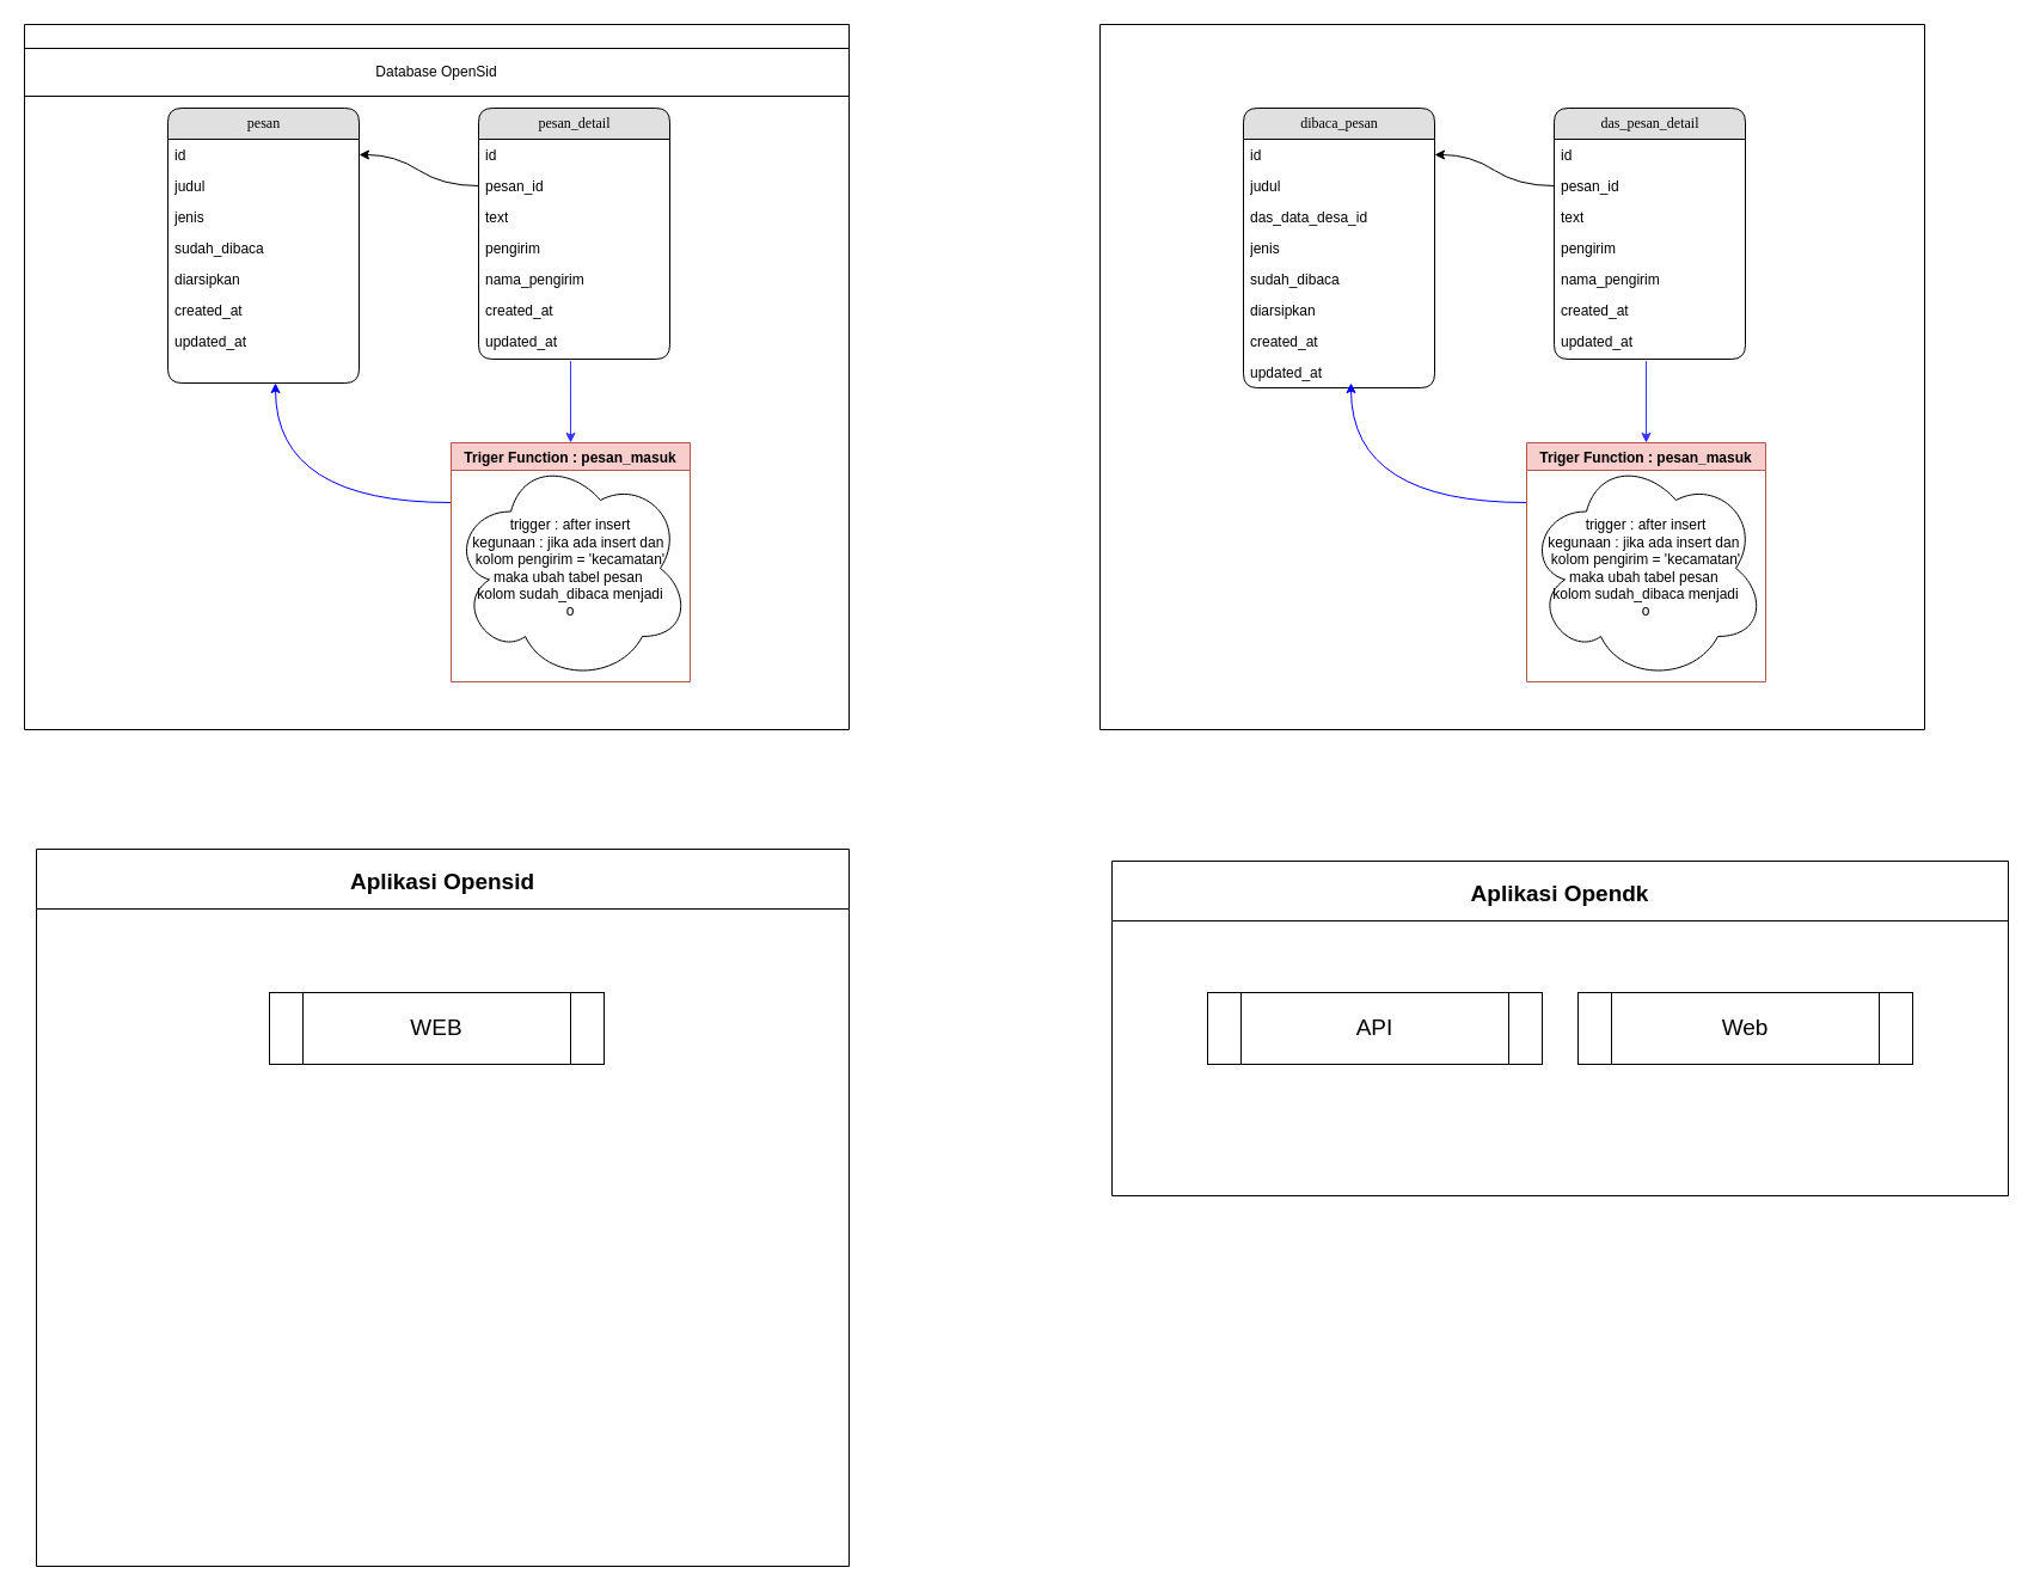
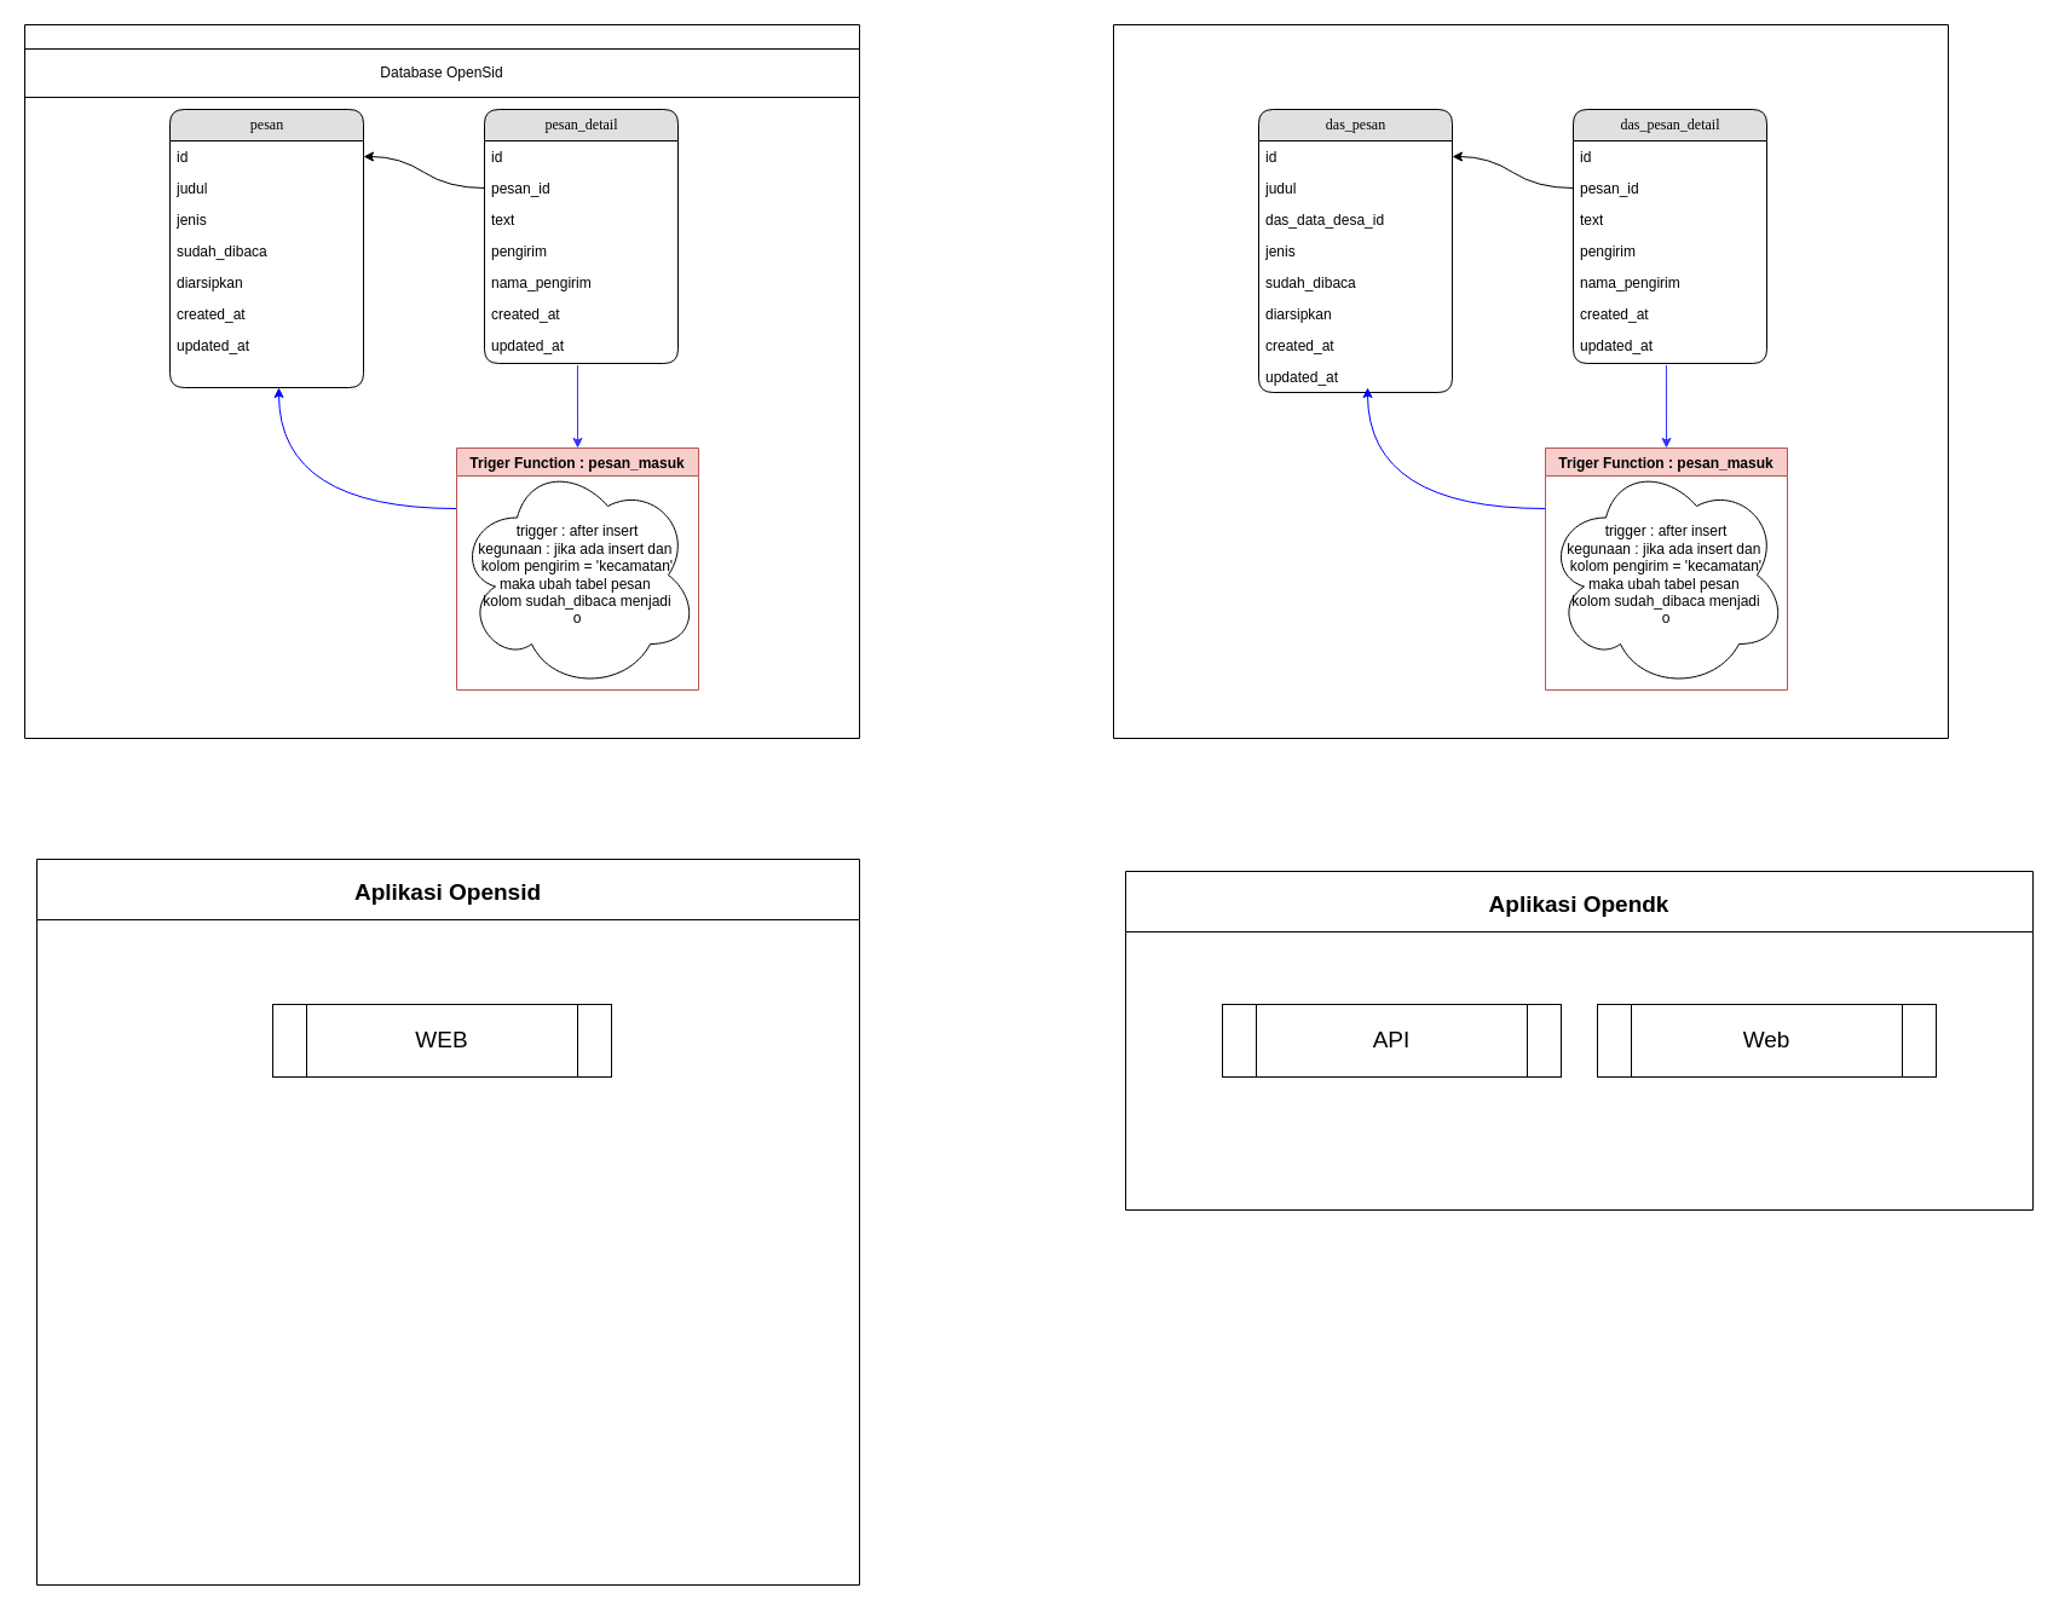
  <mxCell id="0" />
  <mxCell id="1" parent="0" />
  <mxCell id="2" value="" style="swimlane;startSize=0;" parent="1" vertex="1"><mxGeometry x="20" y="20" width="690" height="590" as="geometry"><mxRectangle x="10" y="100" width="50" height="40" as="alternateBounds" /></mxGeometry></mxCell>
  <mxCell id="3" value="pesan" style="swimlane;html=1;fontStyle=0;childLayout=stackLayout;horizontal=1;startSize=26;fillColor=#e0e0e0;horizontalStack=0;resizeParent=1;resizeLast=0;collapsible=1;marginBottom=0;swimlaneFillColor=#ffffff;align=center;rounded=1;shadow=0;comic=0;labelBackgroundColor=none;strokeWidth=1;fontFamily=Verdana;fontSize=12" parent="2" vertex="1"><mxGeometry x="120" y="70" width="160" height="230" as="geometry" /></mxCell>
  <mxCell id="4" value="id" style="text;html=1;strokeColor=none;fillColor=none;spacingLeft=4;spacingRight=4;whiteSpace=wrap;overflow=hidden;rotatable=0;points=[[0,0.5],[1,0.5]];portConstraint=eastwest;" parent="3" vertex="1"><mxGeometry y="26" width="160" height="26" as="geometry" /></mxCell>
  <mxCell id="5" value="judul" style="text;html=1;strokeColor=none;fillColor=none;spacingLeft=4;spacingRight=4;whiteSpace=wrap;overflow=hidden;rotatable=0;points=[[0,0.5],[1,0.5]];portConstraint=eastwest;" parent="3" vertex="1"><mxGeometry y="52" width="160" height="26" as="geometry" /></mxCell>
  <mxCell id="6" value="jenis" style="text;html=1;strokeColor=none;fillColor=none;spacingLeft=4;spacingRight=4;whiteSpace=wrap;overflow=hidden;rotatable=0;points=[[0,0.5],[1,0.5]];portConstraint=eastwest;" parent="3" vertex="1"><mxGeometry y="78" width="160" height="26" as="geometry" /></mxCell>
  <mxCell id="7" value="sudah_dibaca" style="text;html=1;strokeColor=none;fillColor=none;spacingLeft=4;spacingRight=4;whiteSpace=wrap;overflow=hidden;rotatable=0;points=[[0,0.5],[1,0.5]];portConstraint=eastwest;" parent="3" vertex="1"><mxGeometry y="104" width="160" height="26" as="geometry" /></mxCell>
  <mxCell id="8" value="diarsipkan" style="text;html=1;strokeColor=none;fillColor=none;spacingLeft=4;spacingRight=4;whiteSpace=wrap;overflow=hidden;rotatable=0;points=[[0,0.5],[1,0.5]];portConstraint=eastwest;" parent="3" vertex="1"><mxGeometry y="130" width="160" height="26" as="geometry" /></mxCell>
  <mxCell id="9" value="created_at" style="text;html=1;strokeColor=none;fillColor=none;spacingLeft=4;spacingRight=4;whiteSpace=wrap;overflow=hidden;rotatable=0;points=[[0,0.5],[1,0.5]];portConstraint=eastwest;" parent="3" vertex="1"><mxGeometry y="156" width="160" height="26" as="geometry" /></mxCell>
  <mxCell id="10" value="updated_at" style="text;html=1;strokeColor=none;fillColor=none;spacingLeft=4;spacingRight=4;whiteSpace=wrap;overflow=hidden;rotatable=0;points=[[0,0.5],[1,0.5]];portConstraint=eastwest;" parent="3" vertex="1"><mxGeometry y="182" width="160" height="26" as="geometry" /></mxCell>
  <mxCell id="11" style="orthogonalLoop=1;jettySize=auto;html=1;exitX=0.481;exitY=1.138;exitDx=0;exitDy=0;entryX=0.5;entryY=0;entryDx=0;entryDy=0;exitPerimeter=0;strokeColor=#3333FF;" parent="2" source="19" target="22" edge="1"><mxGeometry relative="1" as="geometry" /></mxCell>
  <mxCell id="12" value="pesan_detail" style="swimlane;html=1;fontStyle=0;childLayout=stackLayout;horizontal=1;startSize=26;fillColor=#e0e0e0;horizontalStack=0;resizeParent=1;resizeLast=0;collapsible=1;marginBottom=0;swimlaneFillColor=#ffffff;align=center;rounded=1;shadow=0;comic=0;labelBackgroundColor=none;strokeWidth=1;fontFamily=Verdana;fontSize=12" parent="2" vertex="1"><mxGeometry x="380" y="70" width="160" height="210" as="geometry" /></mxCell>
  <mxCell id="13" value="id" style="text;html=1;strokeColor=none;fillColor=none;spacingLeft=4;spacingRight=4;whiteSpace=wrap;overflow=hidden;rotatable=0;points=[[0,0.5],[1,0.5]];portConstraint=eastwest;" parent="12" vertex="1"><mxGeometry y="26" width="160" height="26" as="geometry" /></mxCell>
  <mxCell id="14" value="pesan_id" style="text;html=1;strokeColor=none;fillColor=none;spacingLeft=4;spacingRight=4;whiteSpace=wrap;overflow=hidden;rotatable=0;points=[[0,0.5],[1,0.5]];portConstraint=eastwest;" parent="12" vertex="1"><mxGeometry y="52" width="160" height="26" as="geometry" /></mxCell>
  <mxCell id="15" value="text" style="text;html=1;strokeColor=none;fillColor=none;spacingLeft=4;spacingRight=4;whiteSpace=wrap;overflow=hidden;rotatable=0;points=[[0,0.5],[1,0.5]];portConstraint=eastwest;" parent="12" vertex="1"><mxGeometry y="78" width="160" height="26" as="geometry" /></mxCell>
  <mxCell id="16" value="pengirim" style="text;html=1;strokeColor=none;fillColor=none;spacingLeft=4;spacingRight=4;whiteSpace=wrap;overflow=hidden;rotatable=0;points=[[0,0.5],[1,0.5]];portConstraint=eastwest;" parent="12" vertex="1"><mxGeometry y="104" width="160" height="26" as="geometry" /></mxCell>
  <mxCell id="17" value="nama_pengirim" style="text;html=1;strokeColor=none;fillColor=none;spacingLeft=4;spacingRight=4;whiteSpace=wrap;overflow=hidden;rotatable=0;points=[[0,0.5],[1,0.5]];portConstraint=eastwest;" parent="12" vertex="1"><mxGeometry y="130" width="160" height="26" as="geometry" /></mxCell>
  <mxCell id="18" value="created_at" style="text;html=1;strokeColor=none;fillColor=none;spacingLeft=4;spacingRight=4;whiteSpace=wrap;overflow=hidden;rotatable=0;points=[[0,0.5],[1,0.5]];portConstraint=eastwest;" parent="12" vertex="1"><mxGeometry y="156" width="160" height="26" as="geometry" /></mxCell>
  <mxCell id="19" value="updated_at" style="text;html=1;strokeColor=none;fillColor=none;spacingLeft=4;spacingRight=4;whiteSpace=wrap;overflow=hidden;rotatable=0;points=[[0,0.5],[1,0.5]];portConstraint=eastwest;" parent="12" vertex="1"><mxGeometry y="182" width="160" height="26" as="geometry" /></mxCell>
  <mxCell id="20" style="edgeStyle=entityRelationEdgeStyle;curved=1;orthogonalLoop=1;jettySize=auto;html=1;exitX=0;exitY=0.5;exitDx=0;exitDy=0;entryX=1;entryY=0.5;entryDx=0;entryDy=0;" parent="2" source="14" target="4" edge="1"><mxGeometry relative="1" as="geometry" /></mxCell>
  <mxCell id="21" style="edgeStyle=orthogonalEdgeStyle;orthogonalLoop=1;jettySize=auto;html=1;exitX=0;exitY=0.25;exitDx=0;exitDy=0;curved=1;strokeColor=#0000FF;" parent="2" source="22" edge="1"><mxGeometry relative="1" as="geometry"><mxPoint x="210" y="300" as="targetPoint" /></mxGeometry></mxCell>
  <mxCell id="22" value="Triger Function : pesan_masuk" style="swimlane;fillColor=#f8cecc;strokeColor=#b85450;" parent="2" vertex="1"><mxGeometry x="357" y="350" width="200" height="200" as="geometry" /></mxCell>
  <mxCell id="23" value="trigger : after insert&lt;br&gt;kegunaan : jika ada insert dan&amp;nbsp;&lt;br&gt;kolom pengirim = 'kecamatan'&lt;br&gt;maka ubah tabel pesan&amp;nbsp;&lt;br&gt;kolom sudah_dibaca menjadi&lt;br&gt;o" style="ellipse;shape=cloud;whiteSpace=wrap;html=1;" parent="22" vertex="1"><mxGeometry y="10" width="200" height="190" as="geometry" /></mxCell>
  <mxCell id="24" value="Database OpenSid" style="whiteSpace=wrap;html=1;" parent="1" vertex="1"><mxGeometry x="20" y="40" width="690" height="40" as="geometry" /></mxCell>
  <mxCell id="25" value="" style="swimlane;startSize=0;" parent="1" vertex="1"><mxGeometry x="920" y="20" width="690" height="590" as="geometry"><mxRectangle x="10" y="100" width="50" height="40" as="alternateBounds" /></mxGeometry></mxCell>
- <mxCell id="26" value="dibaca_pesan" style="swimlane;html=1;fontStyle=0;childLayout=stackLayout;horizontal=1;startSize=26;fillColor=#e0e0e0;horizontalStack=0;resizeParent=1;resizeLast=0;collapsible=1;marginBottom=0;swimlaneFillColor=#ffffff;align=center;rounded=1;shadow=0;comic=0;labelBackgroundColor=none;strokeWidth=1;fontFamily=Verdana;fontSize=12" parent="25" vertex="1"><mxGeometry x="120" y="70" width="160" height="234" as="geometry" /></mxCell>
+ <mxCell id="26" value="das_pesan" style="swimlane;html=1;fontStyle=0;childLayout=stackLayout;horizontal=1;startSize=26;fillColor=#e0e0e0;horizontalStack=0;resizeParent=1;resizeLast=0;collapsible=1;marginBottom=0;swimlaneFillColor=#ffffff;align=center;rounded=1;shadow=0;comic=0;labelBackgroundColor=none;strokeWidth=1;fontFamily=Verdana;fontSize=12" parent="25" vertex="1"><mxGeometry x="120" y="70" width="160" height="234" as="geometry" /></mxCell>
  <mxCell id="27" value="id" style="text;html=1;strokeColor=none;fillColor=none;spacingLeft=4;spacingRight=4;whiteSpace=wrap;overflow=hidden;rotatable=0;points=[[0,0.5],[1,0.5]];portConstraint=eastwest;" parent="26" vertex="1"><mxGeometry y="26" width="160" height="26" as="geometry" /></mxCell>
  <mxCell id="28" value="judul" style="text;html=1;strokeColor=none;fillColor=none;spacingLeft=4;spacingRight=4;whiteSpace=wrap;overflow=hidden;rotatable=0;points=[[0,0.5],[1,0.5]];portConstraint=eastwest;" parent="26" vertex="1"><mxGeometry y="52" width="160" height="26" as="geometry" /></mxCell>
  <mxCell id="29" value="das_data_desa_id" style="text;html=1;strokeColor=none;fillColor=none;spacingLeft=4;spacingRight=4;whiteSpace=wrap;overflow=hidden;rotatable=0;points=[[0,0.5],[1,0.5]];portConstraint=eastwest;" parent="26" vertex="1"><mxGeometry y="78" width="160" height="26" as="geometry" /></mxCell>
  <mxCell id="30" value="jenis" style="text;html=1;strokeColor=none;fillColor=none;spacingLeft=4;spacingRight=4;whiteSpace=wrap;overflow=hidden;rotatable=0;points=[[0,0.5],[1,0.5]];portConstraint=eastwest;" parent="26" vertex="1"><mxGeometry y="104" width="160" height="26" as="geometry" /></mxCell>
  <mxCell id="31" value="sudah_dibaca" style="text;html=1;strokeColor=none;fillColor=none;spacingLeft=4;spacingRight=4;whiteSpace=wrap;overflow=hidden;rotatable=0;points=[[0,0.5],[1,0.5]];portConstraint=eastwest;" parent="26" vertex="1"><mxGeometry y="130" width="160" height="26" as="geometry" /></mxCell>
  <mxCell id="32" value="diarsipkan" style="text;html=1;strokeColor=none;fillColor=none;spacingLeft=4;spacingRight=4;whiteSpace=wrap;overflow=hidden;rotatable=0;points=[[0,0.5],[1,0.5]];portConstraint=eastwest;" vertex="1" parent="26"><mxGeometry y="156" width="160" height="26" as="geometry" /></mxCell>
  <mxCell id="33" value="created_at" style="text;html=1;strokeColor=none;fillColor=none;spacingLeft=4;spacingRight=4;whiteSpace=wrap;overflow=hidden;rotatable=0;points=[[0,0.5],[1,0.5]];portConstraint=eastwest;" parent="26" vertex="1"><mxGeometry y="182" width="160" height="26" as="geometry" /></mxCell>
  <mxCell id="34" value="updated_at" style="text;html=1;strokeColor=none;fillColor=none;spacingLeft=4;spacingRight=4;whiteSpace=wrap;overflow=hidden;rotatable=0;points=[[0,0.5],[1,0.5]];portConstraint=eastwest;" parent="26" vertex="1"><mxGeometry y="208" width="160" height="26" as="geometry" /></mxCell>
  <mxCell id="35" style="orthogonalLoop=1;jettySize=auto;html=1;exitX=0.481;exitY=1.138;exitDx=0;exitDy=0;entryX=0.5;entryY=0;entryDx=0;entryDy=0;exitPerimeter=0;strokeColor=#3333FF;" parent="25" source="43" target="46" edge="1"><mxGeometry relative="1" as="geometry" /></mxCell>
  <mxCell id="36" value="das_pesan_detail" style="swimlane;html=1;fontStyle=0;childLayout=stackLayout;horizontal=1;startSize=26;fillColor=#e0e0e0;horizontalStack=0;resizeParent=1;resizeLast=0;collapsible=1;marginBottom=0;swimlaneFillColor=#ffffff;align=center;rounded=1;shadow=0;comic=0;labelBackgroundColor=none;strokeWidth=1;fontFamily=Verdana;fontSize=12" parent="25" vertex="1"><mxGeometry x="380" y="70" width="160" height="210" as="geometry" /></mxCell>
  <mxCell id="37" value="id" style="text;html=1;strokeColor=none;fillColor=none;spacingLeft=4;spacingRight=4;whiteSpace=wrap;overflow=hidden;rotatable=0;points=[[0,0.5],[1,0.5]];portConstraint=eastwest;" parent="36" vertex="1"><mxGeometry y="26" width="160" height="26" as="geometry" /></mxCell>
  <mxCell id="38" value="pesan_id" style="text;html=1;strokeColor=none;fillColor=none;spacingLeft=4;spacingRight=4;whiteSpace=wrap;overflow=hidden;rotatable=0;points=[[0,0.5],[1,0.5]];portConstraint=eastwest;" parent="36" vertex="1"><mxGeometry y="52" width="160" height="26" as="geometry" /></mxCell>
  <mxCell id="39" value="text" style="text;html=1;strokeColor=none;fillColor=none;spacingLeft=4;spacingRight=4;whiteSpace=wrap;overflow=hidden;rotatable=0;points=[[0,0.5],[1,0.5]];portConstraint=eastwest;" parent="36" vertex="1"><mxGeometry y="78" width="160" height="26" as="geometry" /></mxCell>
  <mxCell id="40" value="pengirim" style="text;html=1;strokeColor=none;fillColor=none;spacingLeft=4;spacingRight=4;whiteSpace=wrap;overflow=hidden;rotatable=0;points=[[0,0.5],[1,0.5]];portConstraint=eastwest;" parent="36" vertex="1"><mxGeometry y="104" width="160" height="26" as="geometry" /></mxCell>
  <mxCell id="41" value="nama_pengirim" style="text;html=1;strokeColor=none;fillColor=none;spacingLeft=4;spacingRight=4;whiteSpace=wrap;overflow=hidden;rotatable=0;points=[[0,0.5],[1,0.5]];portConstraint=eastwest;" parent="36" vertex="1"><mxGeometry y="130" width="160" height="26" as="geometry" /></mxCell>
  <mxCell id="42" value="created_at" style="text;html=1;strokeColor=none;fillColor=none;spacingLeft=4;spacingRight=4;whiteSpace=wrap;overflow=hidden;rotatable=0;points=[[0,0.5],[1,0.5]];portConstraint=eastwest;" parent="36" vertex="1"><mxGeometry y="156" width="160" height="26" as="geometry" /></mxCell>
  <mxCell id="43" value="updated_at" style="text;html=1;strokeColor=none;fillColor=none;spacingLeft=4;spacingRight=4;whiteSpace=wrap;overflow=hidden;rotatable=0;points=[[0,0.5],[1,0.5]];portConstraint=eastwest;" parent="36" vertex="1"><mxGeometry y="182" width="160" height="26" as="geometry" /></mxCell>
  <mxCell id="44" style="edgeStyle=entityRelationEdgeStyle;curved=1;orthogonalLoop=1;jettySize=auto;html=1;exitX=0;exitY=0.5;exitDx=0;exitDy=0;entryX=1;entryY=0.5;entryDx=0;entryDy=0;" parent="25" source="38" target="27" edge="1"><mxGeometry relative="1" as="geometry" /></mxCell>
  <mxCell id="45" style="edgeStyle=orthogonalEdgeStyle;orthogonalLoop=1;jettySize=auto;html=1;exitX=0;exitY=0.25;exitDx=0;exitDy=0;curved=1;strokeColor=#0000FF;" parent="25" source="46" edge="1"><mxGeometry relative="1" as="geometry"><mxPoint x="210" y="300" as="targetPoint" /></mxGeometry></mxCell>
  <mxCell id="46" value="Triger Function : pesan_masuk" style="swimlane;fillColor=#f8cecc;strokeColor=#b85450;" parent="25" vertex="1"><mxGeometry x="357" y="350" width="200" height="200" as="geometry" /></mxCell>
  <mxCell id="47" value="trigger : after insert&lt;br&gt;kegunaan : jika ada insert dan&amp;nbsp;&lt;br&gt;kolom pengirim = 'kecamatan'&lt;br&gt;maka ubah tabel pesan&amp;nbsp;&lt;br&gt;kolom sudah_dibaca menjadi&lt;br&gt;o" style="ellipse;shape=cloud;whiteSpace=wrap;html=1;" parent="46" vertex="1"><mxGeometry y="10" width="200" height="190" as="geometry" /></mxCell>
  <mxCell id="48" value="Aplikasi Opensid" style="swimlane;startSize=50;fontSize=19;" vertex="1" parent="1"><mxGeometry x="30" y="710" width="680" height="600" as="geometry" /></mxCell>
  <mxCell id="49" value="WEB" style="shape=process;whiteSpace=wrap;html=1;backgroundOutline=1;fontSize=19;" vertex="1" parent="48"><mxGeometry x="195" y="120" width="280" height="60" as="geometry" /></mxCell>
  <mxCell id="50" value="Aplikasi Opendk" style="swimlane;startSize=50;fontSize=19;" vertex="1" parent="1"><mxGeometry x="930" y="720" width="750" height="280" as="geometry" /></mxCell>
  <mxCell id="51" value="API" style="shape=process;whiteSpace=wrap;html=1;backgroundOutline=1;fontSize=19;" vertex="1" parent="50"><mxGeometry x="80" y="110" width="280" height="60" as="geometry" /></mxCell>
  <mxCell id="52" value="Web" style="shape=process;whiteSpace=wrap;html=1;backgroundOutline=1;fontSize=19;" vertex="1" parent="50"><mxGeometry x="390" y="110" width="280" height="60" as="geometry" /></mxCell>
